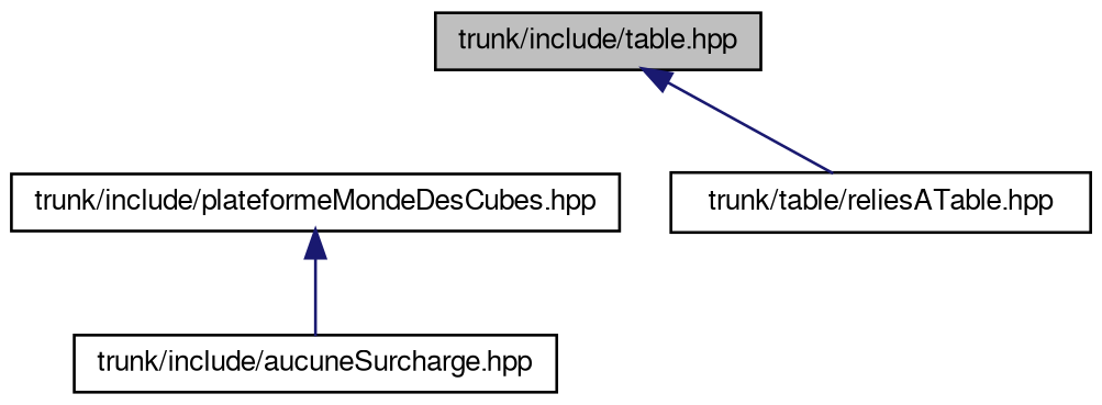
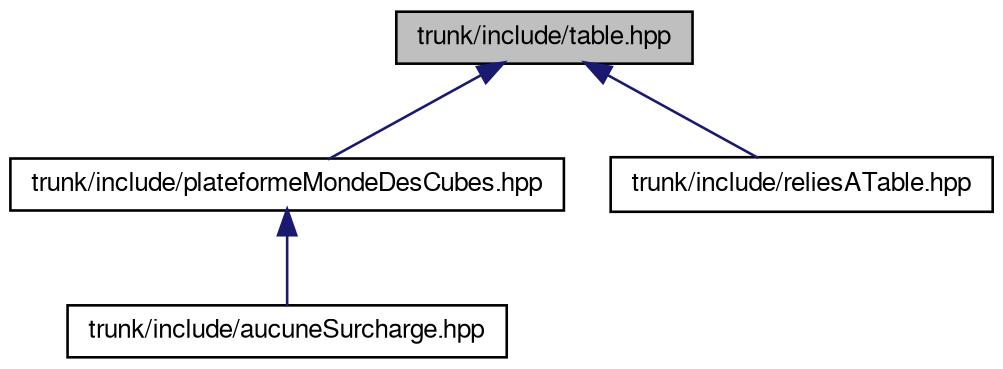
  digraph {
    node [color=black fillcolor=white fontname=FreeSans fontsize=10 shape=record style=filled]
    edge [color=midnightblue dir=back fontname=FreeSans fontsize=10 labelfontname=FreeSans labelfontsize=10 style=solid]
    n1 [fillcolor=grey75 fontcolor=black height=0.2 label="trunk/include/table.hpp" width=0.4]
    n2 [height=0.2 label="trunk/include/plateformeMondeDesCubes.hpp" width=0.4]
-   n3 [height=0.2 label="trunk/table/reliesATable.hpp" width=0.4]
+   n3 [height=0.2 label="trunk/include/reliesATable.hpp" width=0.4]
    n4 [height=0.2 label="trunk/include/aucuneSurcharge.hpp" width=0.4]
+   n1 -> n2
    n1 -> n3
    n2 -> n4
  }
